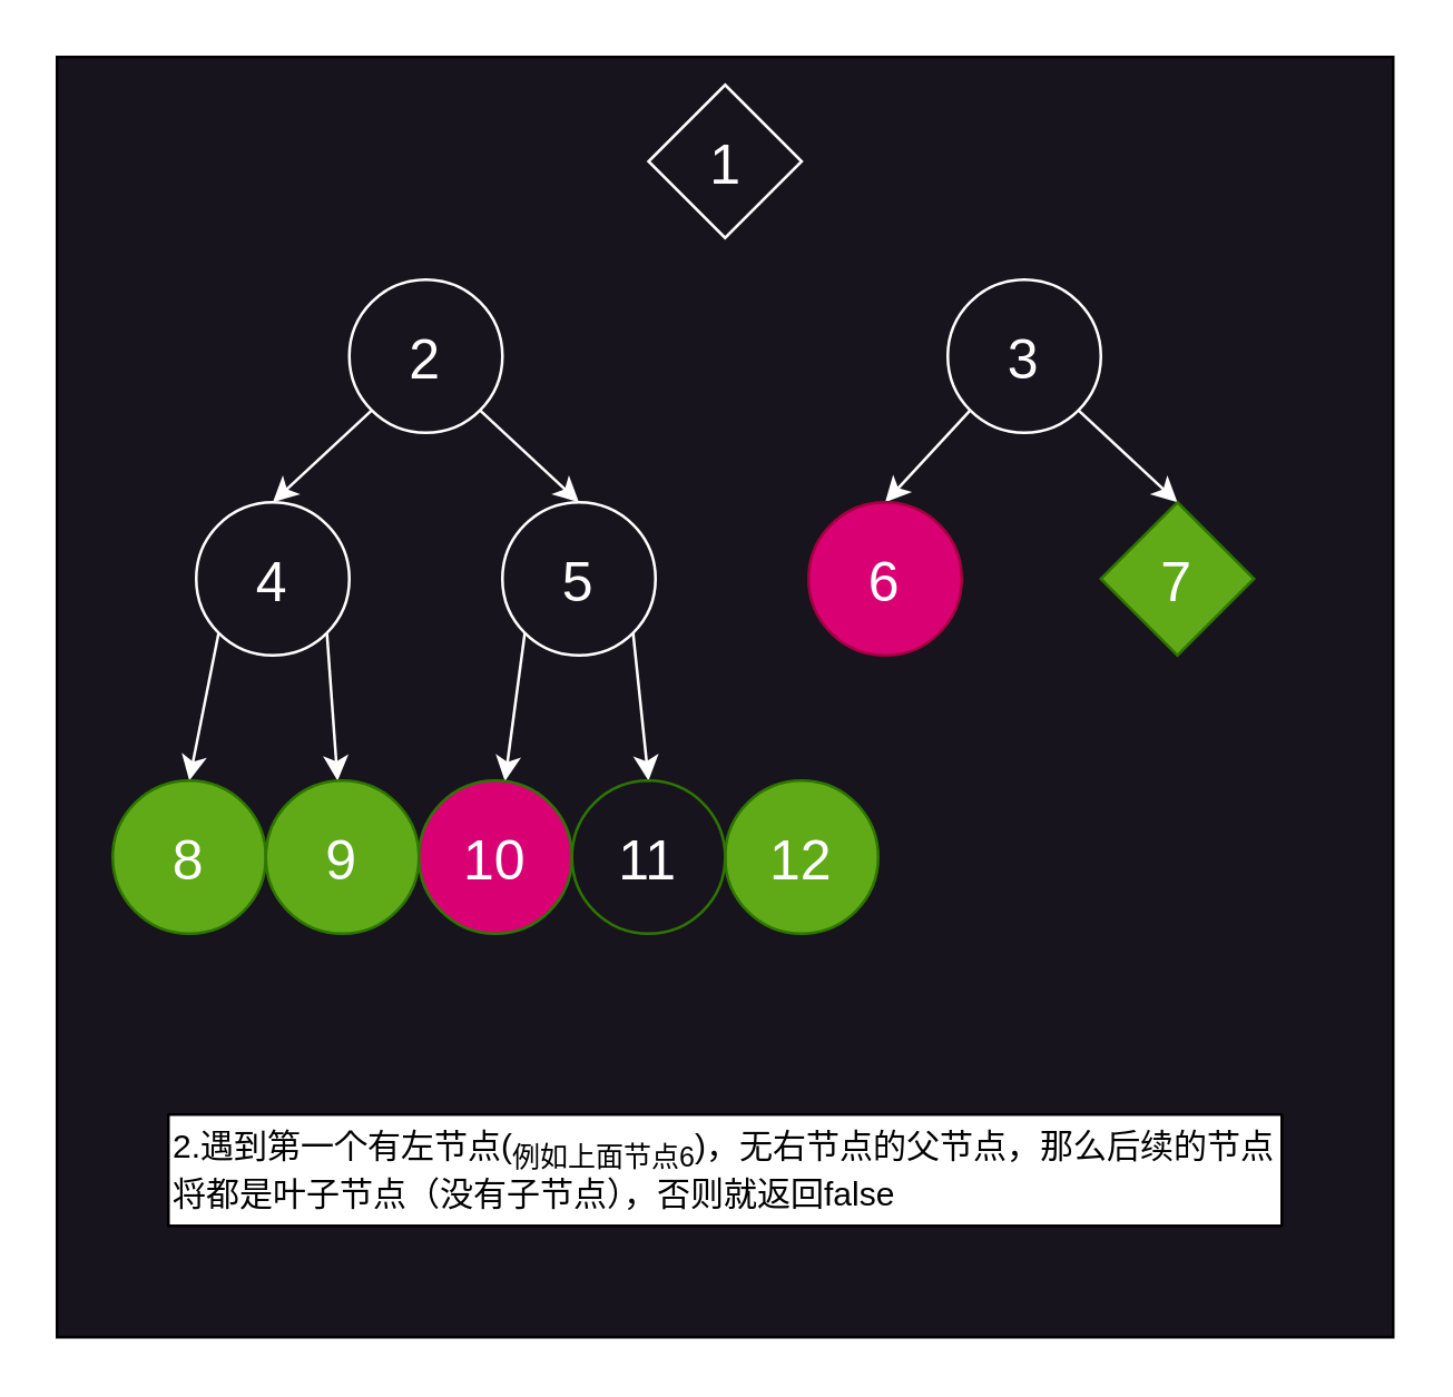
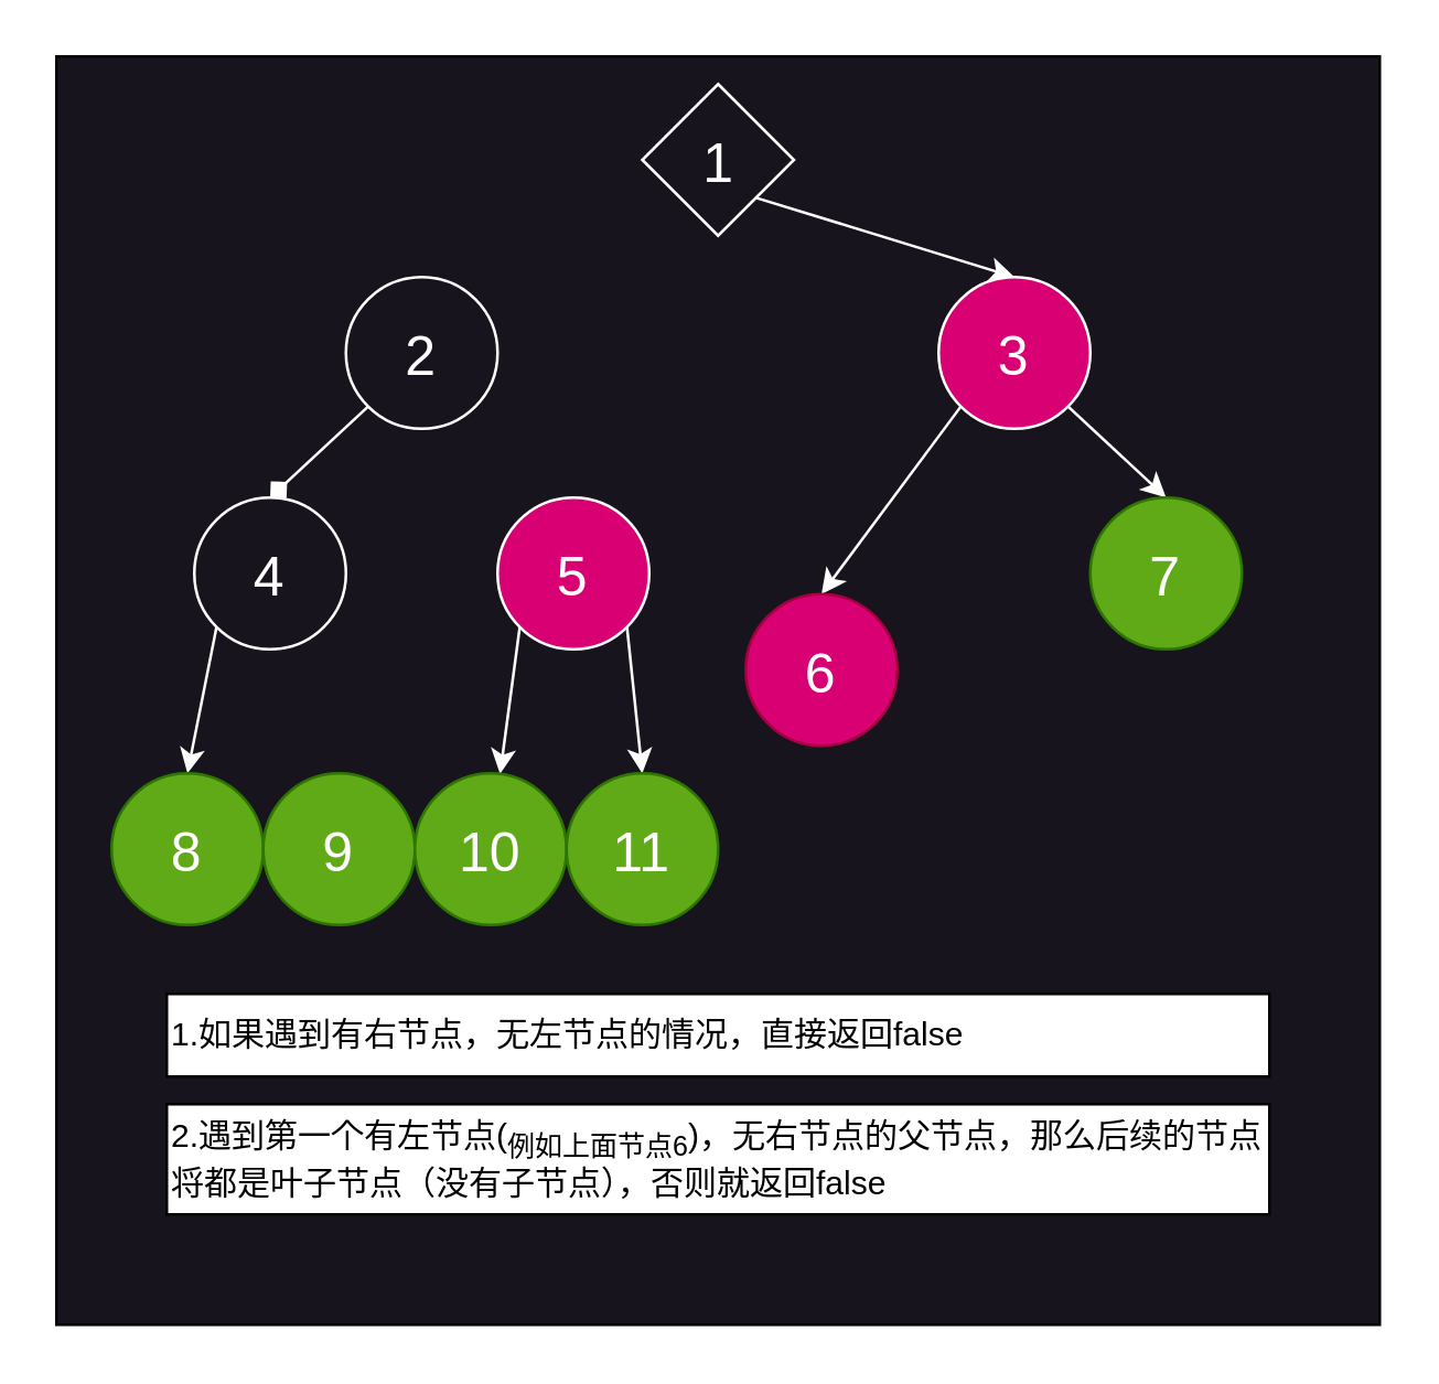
  <mxCell id="0" />
  <mxCell id="1" parent="0" />
  <mxCell id="2" value="" style="rounded=0;whiteSpace=wrap;html=1;fillColor=#18141D;" vertex="1" parent="1"><mxGeometry width="480" height="460" as="geometry" x="20" y="20" /></mxCell>
+ <mxCell id="3" style="edgeStyle=none;html=1;exitX=1;exitY=1;exitDx=0;exitDy=0;entryX=0.5;entryY=0;entryDx=0;entryDy=0;fontColor=#FFFFFF;strokeColor=#FFFFFF;" edge="1" parent="1" source="4" target="10"><mxGeometry relative="1" as="geometry" /></mxCell>
  <mxCell id="4" value="1" style="rhombus;whiteSpace=wrap;html=1;aspect=fixed;fontSize=20;fontColor=#FFFFFF;fillColor=#18141D;strokeColor=#FFFFFF;" vertex="1" parent="1"><mxGeometry x="232.5" y="30" width="55" height="55" as="geometry" /></mxCell>
- <mxCell id="5" style="edgeStyle=none;html=1;exitX=0;exitY=1;exitDx=0;exitDy=0;entryX=0.5;entryY=0;entryDx=0;entryDy=0;fontColor=#FFFFFF;strokeColor=#FFFFFF;" edge="1" parent="1" source="7" target="13"><mxGeometry relative="1" as="geometry" /></mxCell>
- <mxCell id="6" style="edgeStyle=none;html=1;exitX=1;exitY=1;exitDx=0;exitDy=0;entryX=0.5;entryY=0;entryDx=0;entryDy=0;fontColor=#FFFFFF;strokeColor=#FFFFFF;" edge="1" parent="1" source="7" target="16"><mxGeometry relative="1" as="geometry" /></mxCell>
+ <mxCell id="5" style="edgeStyle=none;html=1;exitX=0;exitY=1;exitDx=0;exitDy=0;entryX=0.5;entryY=0;entryDx=0;entryDy=0;fontColor=#FFFFFF;strokeColor=#FFFFFF;endArrow=diamond;" edge="1" parent="1" source="7" target="13"><mxGeometry relative="1" as="geometry" /></mxCell>
  <mxCell id="7" value="2" style="ellipse;whiteSpace=wrap;html=1;aspect=fixed;fontSize=20;fontColor=#FFFFFF;fillColor=#18141D;strokeColor=#FFFFFF;" vertex="1" parent="1"><mxGeometry x="125" y="100" width="55" height="55" as="geometry" /></mxCell>
  <mxCell id="8" style="edgeStyle=none;html=1;exitX=0;exitY=1;exitDx=0;exitDy=0;entryX=0.5;entryY=0;entryDx=0;entryDy=0;fontColor=#FFFFFF;strokeColor=#FFFFFF;" edge="1" parent="1" source="10" target="17"><mxGeometry relative="1" as="geometry" /></mxCell>
  <mxCell id="9" style="edgeStyle=none;html=1;exitX=1;exitY=1;exitDx=0;exitDy=0;entryX=0.5;entryY=0;entryDx=0;entryDy=0;fontColor=#FFFFFF;strokeColor=#FFFFFF;" edge="1" parent="1" source="10" target="18"><mxGeometry relative="1" as="geometry" /></mxCell>
- <mxCell id="10" value="&lt;font&gt;3&lt;/font&gt;" style="ellipse;whiteSpace=wrap;html=1;aspect=fixed;fontSize=20;fontColor=#FFFFFF;fillColor=#18141D;strokeColor=#FFFFFF;" vertex="1" parent="1"><mxGeometry x="340" y="100" width="55" height="55" as="geometry" /></mxCell>
+ <mxCell id="10" value="&lt;font&gt;3&lt;/font&gt;" style="ellipse;whiteSpace=wrap;html=1;aspect=fixed;fontSize=20;fontColor=#FFFFFF;fillColor=#d80073;strokeColor=#FFFFFF;" vertex="1" parent="1"><mxGeometry x="340" y="100" width="55" height="55" as="geometry" /></mxCell>
  <mxCell id="11" style="edgeStyle=none;html=1;exitX=0;exitY=1;exitDx=0;exitDy=0;entryX=0.5;entryY=0;entryDx=0;entryDy=0;strokeColor=#FFFFFF;" edge="1" parent="1" source="13" target="19"><mxGeometry relative="1" as="geometry" /></mxCell>
- <mxCell id="12" style="edgeStyle=none;html=1;exitX=1;exitY=1;exitDx=0;exitDy=0;strokeColor=#FFFFFF;" edge="1" parent="1" source="13" target="20"><mxGeometry relative="1" as="geometry" /></mxCell>
  <mxCell id="13" value="4" style="ellipse;whiteSpace=wrap;html=1;aspect=fixed;fontSize=20;fontColor=#FFFFFF;fillColor=#18141D;strokeColor=#FFFFFF;" vertex="1" parent="1"><mxGeometry x="70" y="180" width="55" height="55" as="geometry" /></mxCell>
  <mxCell id="14" style="edgeStyle=none;html=1;exitX=0;exitY=1;exitDx=0;exitDy=0;strokeColor=#FFFFFF;" edge="1" parent="1" source="16" target="21"><mxGeometry relative="1" as="geometry" /></mxCell>
  <mxCell id="15" style="edgeStyle=none;html=1;exitX=1;exitY=1;exitDx=0;exitDy=0;entryX=0.5;entryY=0;entryDx=0;entryDy=0;strokeColor=#FFFFFF;" edge="1" parent="1" source="16" target="23"><mxGeometry relative="1" as="geometry" /></mxCell>
- <mxCell id="16" value="5" style="ellipse;whiteSpace=wrap;html=1;aspect=fixed;fontSize=20;fontColor=#FFFFFF;fillColor=#18141D;strokeColor=#FFFFFF;" vertex="1" parent="1"><mxGeometry x="180" y="180" width="55" height="55" as="geometry" /></mxCell>
- <mxCell id="17" value="6" style="ellipse;whiteSpace=wrap;html=1;aspect=fixed;fontSize=20;fontColor=#ffffff;fillColor=#d80073;strokeColor=#A50040;" vertex="1" parent="1"><mxGeometry x="290" y="180" width="55" height="55" as="geometry" /></mxCell>
- <mxCell id="18" value="7" style="rhombus;whiteSpace=wrap;html=1;aspect=fixed;fontSize=20;fontColor=#ffffff;fillColor=#60a917;strokeColor=#2D7600;" vertex="1" parent="1"><mxGeometry x="395" y="180" width="55" height="55" as="geometry" /></mxCell>
+ <mxCell id="16" value="5" style="ellipse;whiteSpace=wrap;html=1;aspect=fixed;fontSize=20;fontColor=#FFFFFF;fillColor=#d80073;strokeColor=#FFFFFF;" vertex="1" parent="1"><mxGeometry x="180" y="180" width="55" height="55" as="geometry" /></mxCell>
+ <mxCell id="17" value="6" style="ellipse;whiteSpace=wrap;html=1;aspect=fixed;fontSize=20;fontColor=#ffffff;fillColor=#d80073;strokeColor=#A50040;" vertex="1" parent="1"><mxGeometry x="270" y="215" width="55" height="55" as="geometry" /></mxCell>
+ <mxCell id="18" value="7" style="ellipse;whiteSpace=wrap;html=1;aspect=fixed;fontSize=20;fontColor=#ffffff;fillColor=#60a917;strokeColor=#2D7600;" vertex="1" parent="1"><mxGeometry x="395" y="180" width="55" height="55" as="geometry" /></mxCell>
  <mxCell id="19" value="8" style="ellipse;whiteSpace=wrap;html=1;aspect=fixed;fontSize=20;fontColor=#ffffff;fillColor=#60a917;strokeColor=#2D7600;" vertex="1" parent="1"><mxGeometry x="40" y="280" width="55" height="55" as="geometry" /></mxCell>
  <mxCell id="20" value="9" style="ellipse;whiteSpace=wrap;html=1;aspect=fixed;fontSize=20;fontColor=#ffffff;fillColor=#60a917;strokeColor=#2D7600;" vertex="1" parent="1"><mxGeometry x="95" y="280" width="55" height="55" as="geometry" /></mxCell>
- <mxCell id="21" value="10" style="ellipse;whiteSpace=wrap;html=1;aspect=fixed;fontSize=20;fontColor=#ffffff;fillColor=#d80073;strokeColor=#2D7600;" vertex="1" parent="1"><mxGeometry x="150" y="280" width="55" height="55" as="geometry" /></mxCell>
- <mxCell id="22" value="12" style="ellipse;whiteSpace=wrap;html=1;aspect=fixed;fontSize=20;fontColor=#ffffff;fillColor=#60a917;strokeColor=#2D7600;" vertex="1" parent="1"><mxGeometry x="260" y="280" width="55" height="55" as="geometry" /></mxCell>
- <mxCell id="23" value="11" style="ellipse;whiteSpace=wrap;html=1;aspect=fixed;fontSize=20;fontColor=#ffffff;fillColor=#18141d;strokeColor=#2D7600;" vertex="1" parent="1"><mxGeometry x="205" y="280" width="55" height="55" as="geometry" /></mxCell>
+ <mxCell id="21" value="10" style="ellipse;whiteSpace=wrap;html=1;aspect=fixed;fontSize=20;fontColor=#ffffff;fillColor=#60a917;strokeColor=#2D7600;" vertex="1" parent="1"><mxGeometry x="150" y="280" width="55" height="55" as="geometry" /></mxCell>
+ <mxCell id="23" value="11" style="ellipse;whiteSpace=wrap;html=1;aspect=fixed;fontSize=20;fontColor=#ffffff;fillColor=#60a917;strokeColor=#2D7600;" vertex="1" parent="1"><mxGeometry x="205" y="280" width="55" height="55" as="geometry" /></mxCell>
+ <mxCell id="24" value="1.如果遇到有右节点，无左节点的情况，直接返回false" style="rounded=0;whiteSpace=wrap;html=1;align=left;" vertex="1" parent="1"><mxGeometry x="60" y="360" width="400" height="30" as="geometry" /></mxCell>
  <mxCell id="25" value="2.遇到第一个有左节点(&lt;sub&gt;例如上面节点6&lt;/sub&gt;)，无右节点的父节点，那么后续的节点将都是叶子节点（没有子节点），否则就返回false" style="rounded=0;whiteSpace=wrap;html=1;align=left;" vertex="1" parent="1"><mxGeometry x="60" y="400" width="400" height="40" as="geometry" /></mxCell>
